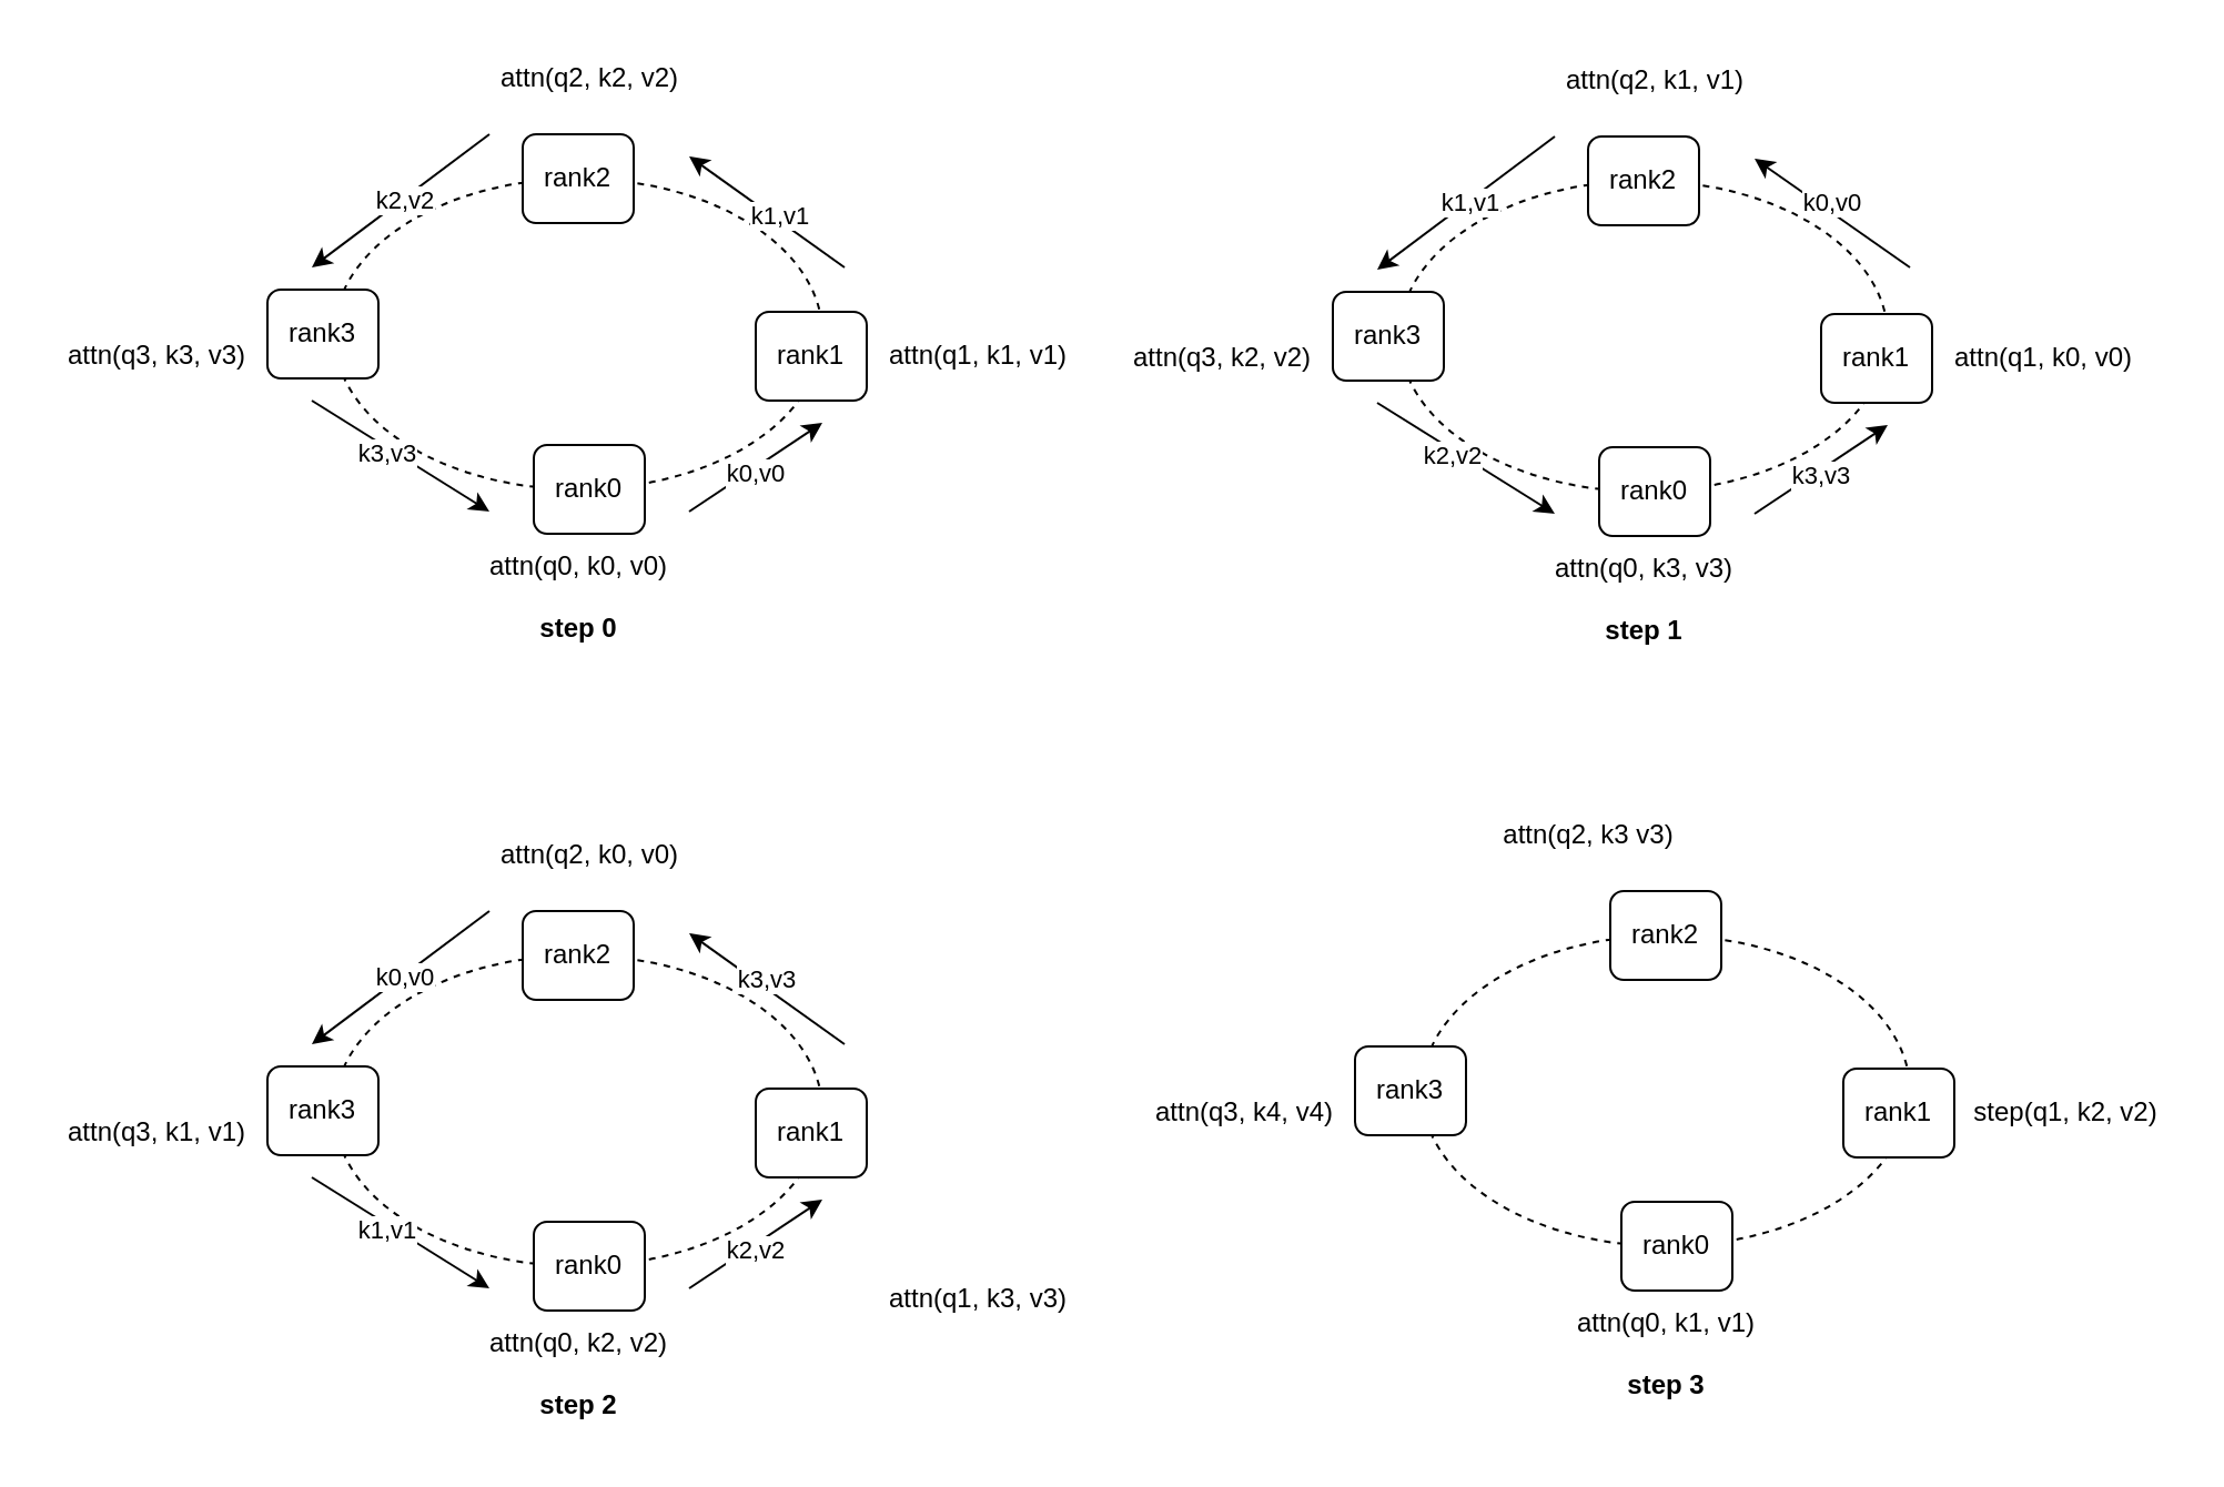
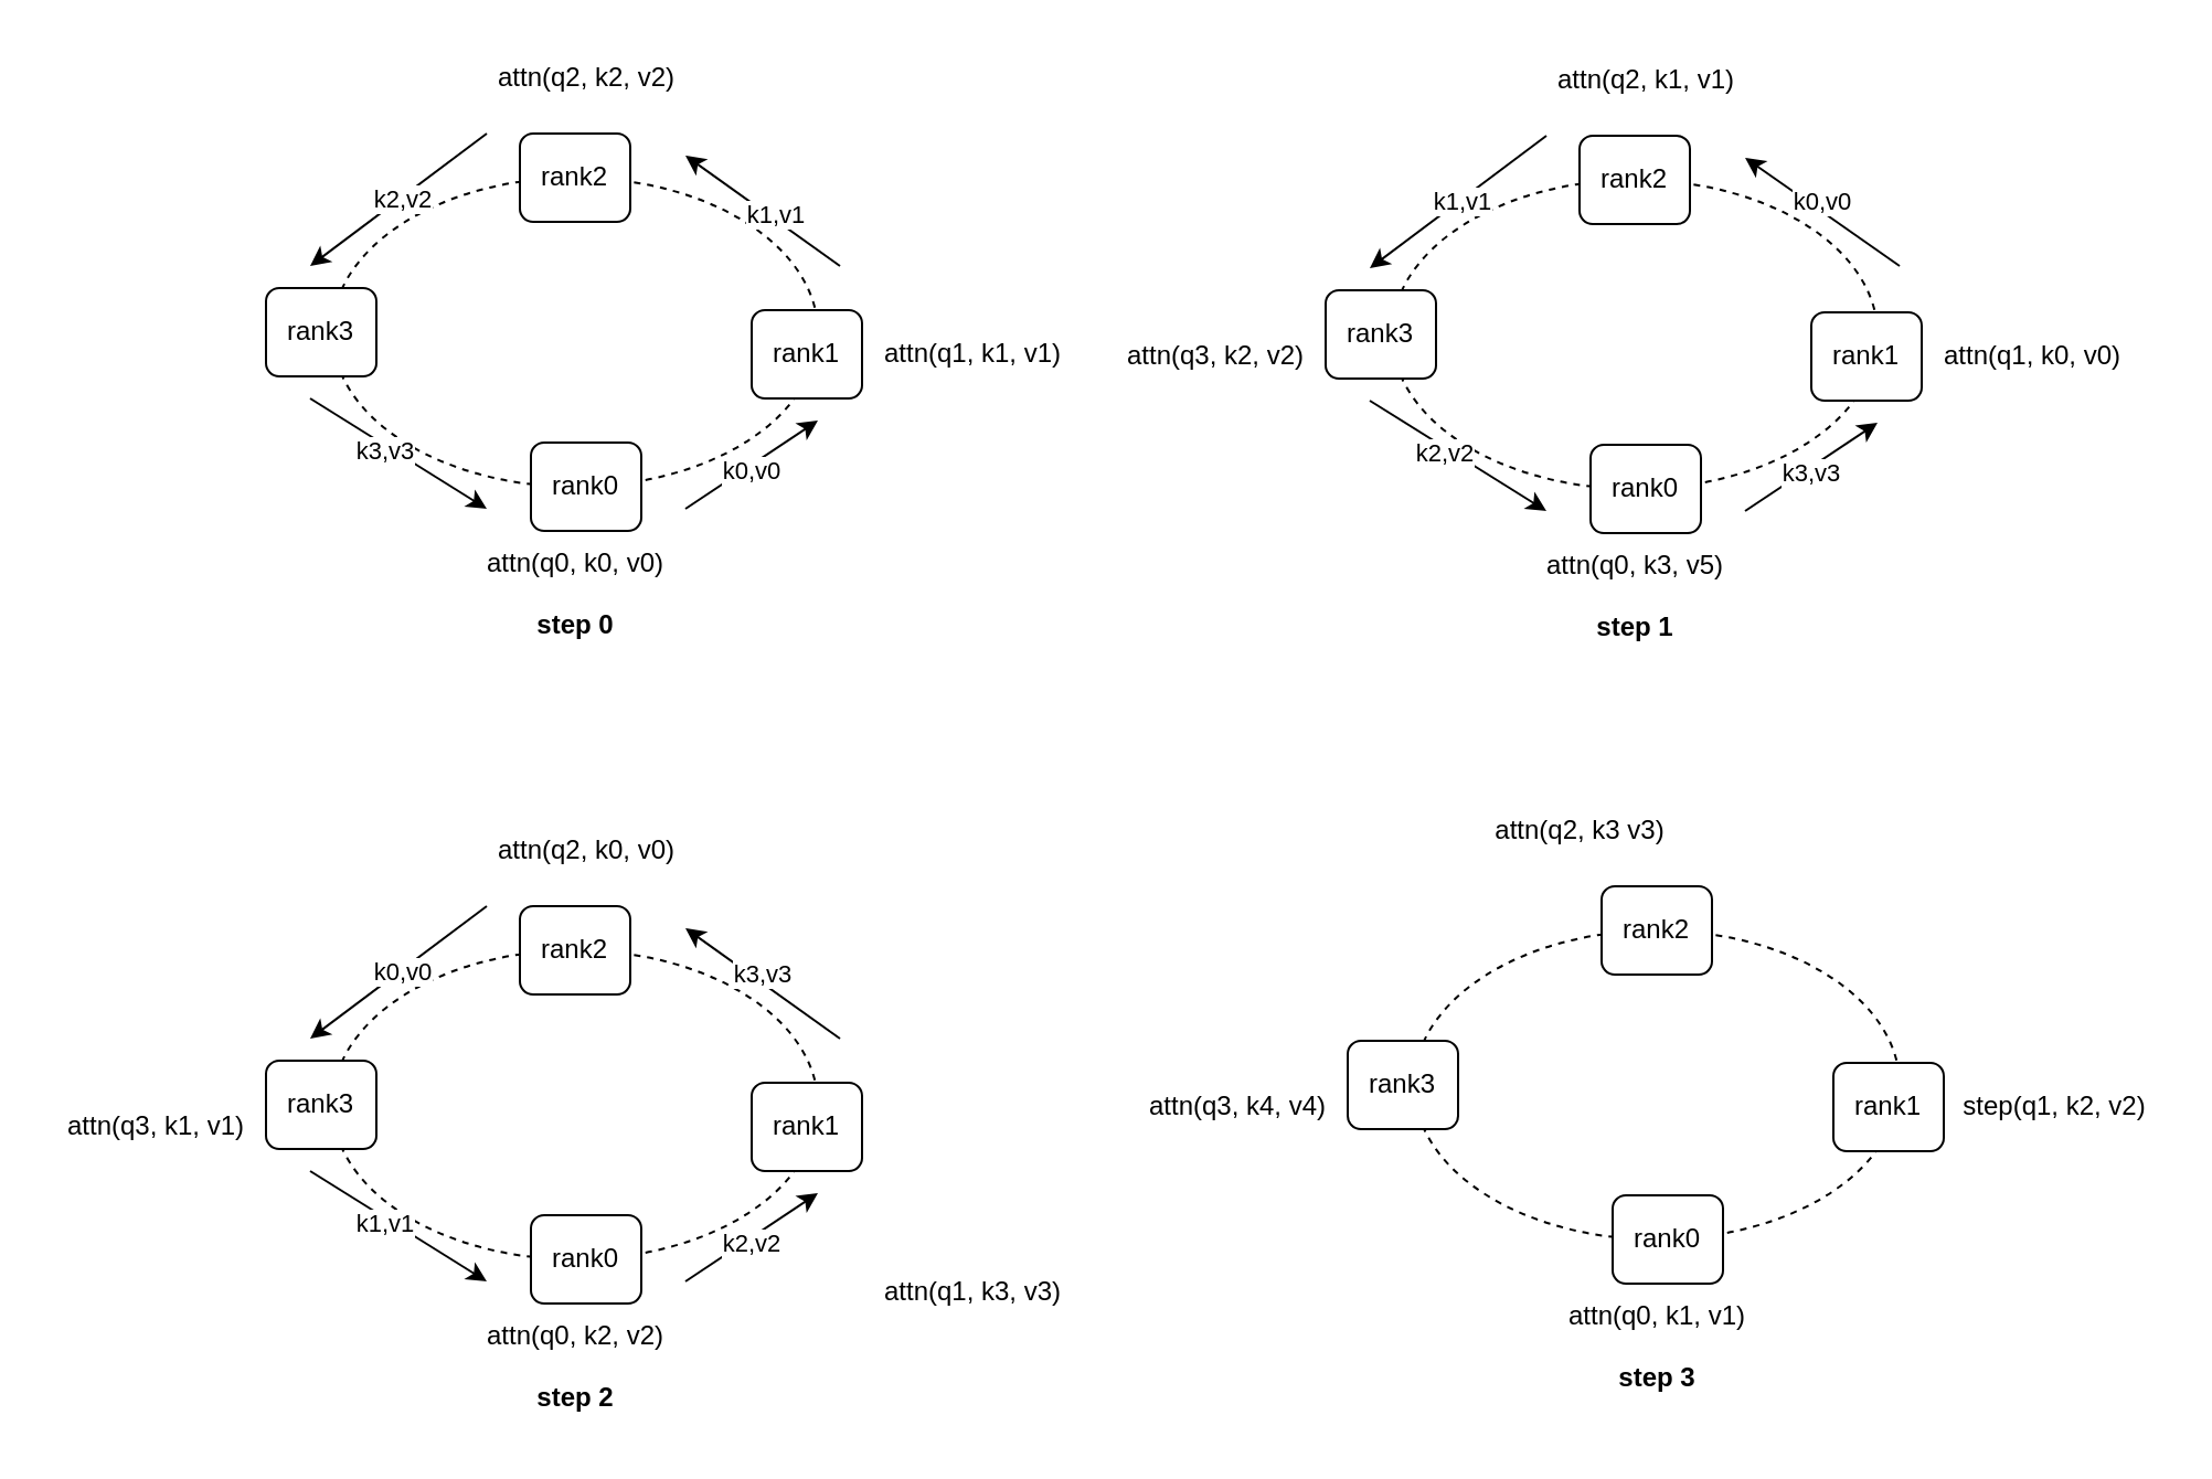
  <mxCell id="0" />
  <mxCell id="1" parent="0" />
  <mxCell id="2" value="" style="ellipse;whiteSpace=wrap;html=1;fillColor=none;dashed=1;" vertex="1" parent="1"><mxGeometry x="150" y="80" width="220" height="140" as="geometry" /></mxCell>
  <mxCell id="3" value="rank0" style="rounded=1;whiteSpace=wrap;html=1;" vertex="1" parent="1"><mxGeometry x="240" y="200" width="50" height="40" as="geometry" /></mxCell>
  <mxCell id="4" value="rank1" style="rounded=1;whiteSpace=wrap;html=1;" vertex="1" parent="1"><mxGeometry x="340" y="140" width="50" height="40" as="geometry" /></mxCell>
  <mxCell id="5" value="rank2" style="rounded=1;whiteSpace=wrap;html=1;" vertex="1" parent="1"><mxGeometry x="235" y="60" width="50" height="40" as="geometry" /></mxCell>
  <mxCell id="6" value="rank3" style="rounded=1;whiteSpace=wrap;html=1;" vertex="1" parent="1"><mxGeometry x="120" y="130" width="50" height="40" as="geometry" /></mxCell>
  <mxCell id="7" value="" style="endArrow=classic;html=1;rounded=0;" edge="1" parent="1"><mxGeometry width="50" height="50" relative="1" as="geometry"><mxPoint x="310" y="230" as="sourcePoint" /><mxPoint x="370" y="190" as="targetPoint" /></mxGeometry></mxCell>
  <mxCell id="8" value="k0,v0" style="edgeLabel;html=1;align=center;verticalAlign=middle;resizable=0;points=[];" vertex="1" connectable="0" parent="7"><mxGeometry x="-0.063" y="-2" relative="1" as="geometry"><mxPoint as="offset" /></mxGeometry></mxCell>
  <mxCell id="9" value="" style="endArrow=classic;html=1;rounded=0;" edge="1" parent="1"><mxGeometry width="50" height="50" relative="1" as="geometry"><mxPoint x="380" y="120" as="sourcePoint" /><mxPoint x="310" y="70" as="targetPoint" /></mxGeometry></mxCell>
  <mxCell id="10" value="k1,v1" style="edgeLabel;html=1;align=center;verticalAlign=middle;resizable=0;points=[];" vertex="1" connectable="0" parent="9"><mxGeometry x="-0.136" y="-1" relative="1" as="geometry"><mxPoint y="-1" as="offset" /></mxGeometry></mxCell>
  <mxCell id="11" value="" style="endArrow=classic;html=1;rounded=0;" edge="1" parent="1"><mxGeometry width="50" height="50" relative="1" as="geometry"><mxPoint x="220" y="60" as="sourcePoint" /><mxPoint x="140" y="120" as="targetPoint" /></mxGeometry></mxCell>
  <mxCell id="12" value="k2,v2" style="edgeLabel;html=1;align=center;verticalAlign=middle;resizable=0;points=[];" vertex="1" connectable="0" parent="11"><mxGeometry x="-0.016" y="1" relative="1" as="geometry"><mxPoint y="-1" as="offset" /></mxGeometry></mxCell>
  <mxCell id="13" value="" style="endArrow=classic;html=1;rounded=0;" edge="1" parent="1"><mxGeometry width="50" height="50" relative="1" as="geometry"><mxPoint x="140" y="180" as="sourcePoint" /><mxPoint x="220" y="230" as="targetPoint" /></mxGeometry></mxCell>
  <mxCell id="14" value="k3,v3" style="edgeLabel;html=1;align=center;verticalAlign=middle;resizable=0;points=[];" vertex="1" connectable="0" parent="13"><mxGeometry x="-0.127" y="-2" relative="1" as="geometry"><mxPoint as="offset" /></mxGeometry></mxCell>
  <mxCell id="15" value="attn(q0, k0, v0)" style="text;html=1;align=center;verticalAlign=middle;resizable=0;points=[];autosize=1;strokeColor=none;fillColor=none;" vertex="1" parent="1"><mxGeometry x="210" y="240" width="100" height="30" as="geometry" /></mxCell>
  <mxCell id="16" value="attn(q1, k1, v1)" style="text;html=1;align=center;verticalAlign=middle;resizable=0;points=[];autosize=1;strokeColor=none;fillColor=none;" vertex="1" parent="1"><mxGeometry x="390" y="145" width="100" height="30" as="geometry" /></mxCell>
  <mxCell id="17" value="attn(q2, k2, v2)" style="text;html=1;align=center;verticalAlign=middle;resizable=0;points=[];autosize=1;strokeColor=none;fillColor=none;" vertex="1" parent="1"><mxGeometry x="215" y="20" width="100" height="30" as="geometry" /></mxCell>
- <mxCell id="18" value="attn(q3, k3, v3)" style="text;html=1;align=center;verticalAlign=middle;resizable=0;points=[];autosize=1;strokeColor=none;fillColor=none;" vertex="1" parent="1"><mxGeometry x="20" y="145" width="100" height="30" as="geometry" /></mxCell>
  <mxCell id="19" value="&lt;b&gt;step 0&lt;/b&gt;" style="text;html=1;align=center;verticalAlign=middle;resizable=0;points=[];autosize=1;strokeColor=none;fillColor=none;" vertex="1" parent="1"><mxGeometry x="230" y="268" width="60" height="30" as="geometry" /></mxCell>
  <mxCell id="20" value="" style="ellipse;whiteSpace=wrap;html=1;fillColor=none;dashed=1;" vertex="1" parent="1"><mxGeometry x="630" y="81" width="220" height="140" as="geometry" /></mxCell>
  <mxCell id="21" value="rank0" style="rounded=1;whiteSpace=wrap;html=1;" vertex="1" parent="1"><mxGeometry x="720" y="201" width="50" height="40" as="geometry" /></mxCell>
  <mxCell id="22" value="rank1" style="rounded=1;whiteSpace=wrap;html=1;" vertex="1" parent="1"><mxGeometry x="820" y="141" width="50" height="40" as="geometry" /></mxCell>
  <mxCell id="23" value="rank2" style="rounded=1;whiteSpace=wrap;html=1;" vertex="1" parent="1"><mxGeometry x="715" y="61" width="50" height="40" as="geometry" /></mxCell>
  <mxCell id="24" value="rank3" style="rounded=1;whiteSpace=wrap;html=1;" vertex="1" parent="1"><mxGeometry x="600" y="131" width="50" height="40" as="geometry" /></mxCell>
  <mxCell id="25" value="" style="endArrow=classic;html=1;rounded=0;" edge="1" parent="1"><mxGeometry width="50" height="50" relative="1" as="geometry"><mxPoint x="790" y="231" as="sourcePoint" /><mxPoint x="850" y="191" as="targetPoint" /></mxGeometry></mxCell>
  <mxCell id="26" value="k3,v3" style="edgeLabel;html=1;align=center;verticalAlign=middle;resizable=0;points=[];" vertex="1" connectable="0" parent="25"><mxGeometry x="-0.063" y="-2" relative="1" as="geometry"><mxPoint as="offset" /></mxGeometry></mxCell>
  <mxCell id="27" value="" style="endArrow=classic;html=1;rounded=0;" edge="1" parent="1"><mxGeometry width="50" height="50" relative="1" as="geometry"><mxPoint x="860" y="120" as="sourcePoint" /><mxPoint x="790" y="71" as="targetPoint" /></mxGeometry></mxCell>
  <mxCell id="28" value="k0,v0" style="edgeLabel;html=1;align=center;verticalAlign=middle;resizable=0;points=[];" vertex="1" connectable="0" parent="27"><mxGeometry x="0.067" y="-4" relative="1" as="geometry"><mxPoint as="offset" /></mxGeometry></mxCell>
  <mxCell id="29" value="" style="endArrow=classic;html=1;rounded=0;" edge="1" parent="1"><mxGeometry width="50" height="50" relative="1" as="geometry"><mxPoint x="700" y="61" as="sourcePoint" /><mxPoint x="620" y="121" as="targetPoint" /></mxGeometry></mxCell>
  <mxCell id="30" value="k1,v1" style="edgeLabel;html=1;align=center;verticalAlign=middle;resizable=0;points=[];" vertex="1" connectable="0" parent="29"><mxGeometry x="-0.016" y="1" relative="1" as="geometry"><mxPoint y="-1" as="offset" /></mxGeometry></mxCell>
  <mxCell id="31" value="" style="endArrow=classic;html=1;rounded=0;" edge="1" parent="1"><mxGeometry width="50" height="50" relative="1" as="geometry"><mxPoint x="620" y="181" as="sourcePoint" /><mxPoint x="700" y="231" as="targetPoint" /></mxGeometry></mxCell>
  <mxCell id="32" value="k2,v2" style="edgeLabel;html=1;align=center;verticalAlign=middle;resizable=0;points=[];" vertex="1" connectable="0" parent="31"><mxGeometry x="-0.127" y="-2" relative="1" as="geometry"><mxPoint as="offset" /></mxGeometry></mxCell>
- <mxCell id="33" value="attn(q0, k3, v3)" style="text;html=1;align=center;verticalAlign=middle;resizable=0;points=[];autosize=1;strokeColor=none;fillColor=none;" vertex="1" parent="1"><mxGeometry x="690" y="241" width="100" height="30" as="geometry" /></mxCell>
+ <mxCell id="33" value="attn(q0, k3, v5)" style="text;html=1;align=center;verticalAlign=middle;resizable=0;points=[];autosize=1;strokeColor=none;fillColor=none;" vertex="1" parent="1"><mxGeometry x="690" y="241" width="100" height="30" as="geometry" /></mxCell>
  <mxCell id="34" value="attn(q1, k0, v0)" style="text;html=1;align=center;verticalAlign=middle;resizable=0;points=[];autosize=1;strokeColor=none;fillColor=none;" vertex="1" parent="1"><mxGeometry x="870" y="146" width="100" height="30" as="geometry" /></mxCell>
  <mxCell id="35" value="attn(q2, k1, v1)" style="text;html=1;align=center;verticalAlign=middle;resizable=0;points=[];autosize=1;strokeColor=none;fillColor=none;" vertex="1" parent="1"><mxGeometry x="695" y="21" width="100" height="30" as="geometry" /></mxCell>
  <mxCell id="36" value="attn(q3, k2, v2)" style="text;html=1;align=center;verticalAlign=middle;resizable=0;points=[];autosize=1;strokeColor=none;fillColor=none;" vertex="1" parent="1"><mxGeometry x="500" y="146" width="100" height="30" as="geometry" /></mxCell>
  <mxCell id="37" value="&lt;b&gt;step 1&lt;/b&gt;" style="text;html=1;align=center;verticalAlign=middle;resizable=0;points=[];autosize=1;strokeColor=none;fillColor=none;" vertex="1" parent="1"><mxGeometry x="710" y="269" width="60" height="30" as="geometry" /></mxCell>
  <mxCell id="38" value="" style="ellipse;whiteSpace=wrap;html=1;fillColor=none;dashed=1;" vertex="1" parent="1"><mxGeometry x="150" y="430" width="220" height="140" as="geometry" /></mxCell>
  <mxCell id="39" value="rank0" style="rounded=1;whiteSpace=wrap;html=1;" vertex="1" parent="1"><mxGeometry x="240" y="550" width="50" height="40" as="geometry" /></mxCell>
  <mxCell id="40" value="rank1" style="rounded=1;whiteSpace=wrap;html=1;" vertex="1" parent="1"><mxGeometry x="340" y="490" width="50" height="40" as="geometry" /></mxCell>
  <mxCell id="41" value="rank2" style="rounded=1;whiteSpace=wrap;html=1;" vertex="1" parent="1"><mxGeometry x="235" y="410" width="50" height="40" as="geometry" /></mxCell>
  <mxCell id="42" value="rank3" style="rounded=1;whiteSpace=wrap;html=1;" vertex="1" parent="1"><mxGeometry x="120" y="480" width="50" height="40" as="geometry" /></mxCell>
  <mxCell id="43" value="" style="endArrow=classic;html=1;rounded=0;" edge="1" parent="1"><mxGeometry width="50" height="50" relative="1" as="geometry"><mxPoint x="310" y="580" as="sourcePoint" /><mxPoint x="370" y="540" as="targetPoint" /></mxGeometry></mxCell>
  <mxCell id="44" value="k2,v2" style="edgeLabel;html=1;align=center;verticalAlign=middle;resizable=0;points=[];" vertex="1" connectable="0" parent="43"><mxGeometry x="-0.063" y="-2" relative="1" as="geometry"><mxPoint as="offset" /></mxGeometry></mxCell>
  <mxCell id="45" value="" style="endArrow=classic;html=1;rounded=0;" edge="1" parent="1"><mxGeometry width="50" height="50" relative="1" as="geometry"><mxPoint x="380" y="470" as="sourcePoint" /><mxPoint x="310" y="420" as="targetPoint" /></mxGeometry></mxCell>
  <mxCell id="46" value="k3,v3" style="edgeLabel;html=1;align=center;verticalAlign=middle;resizable=0;points=[];" vertex="1" connectable="0" parent="45"><mxGeometry x="0.067" y="-4" relative="1" as="geometry"><mxPoint as="offset" /></mxGeometry></mxCell>
  <mxCell id="47" value="" style="endArrow=classic;html=1;rounded=0;" edge="1" parent="1"><mxGeometry width="50" height="50" relative="1" as="geometry"><mxPoint x="220" y="410" as="sourcePoint" /><mxPoint x="140" y="470" as="targetPoint" /></mxGeometry></mxCell>
  <mxCell id="48" value="k0,v0" style="edgeLabel;html=1;align=center;verticalAlign=middle;resizable=0;points=[];" vertex="1" connectable="0" parent="47"><mxGeometry x="-0.016" y="1" relative="1" as="geometry"><mxPoint y="-1" as="offset" /></mxGeometry></mxCell>
  <mxCell id="49" value="" style="endArrow=classic;html=1;rounded=0;" edge="1" parent="1"><mxGeometry width="50" height="50" relative="1" as="geometry"><mxPoint x="140" y="530" as="sourcePoint" /><mxPoint x="220" y="580" as="targetPoint" /></mxGeometry></mxCell>
  <mxCell id="50" value="k1,v1" style="edgeLabel;html=1;align=center;verticalAlign=middle;resizable=0;points=[];" vertex="1" connectable="0" parent="49"><mxGeometry x="-0.127" y="-2" relative="1" as="geometry"><mxPoint as="offset" /></mxGeometry></mxCell>
  <mxCell id="51" value="attn(q0, k2, v2)" style="text;html=1;align=center;verticalAlign=middle;resizable=0;points=[];autosize=1;strokeColor=none;fillColor=none;" vertex="1" parent="1"><mxGeometry x="210" y="590" width="100" height="30" as="geometry" /></mxCell>
  <mxCell id="52" value="attn(q1, k3, v3)" style="text;html=1;align=center;verticalAlign=middle;resizable=0;points=[];autosize=1;strokeColor=none;fillColor=none;" vertex="1" parent="1"><mxGeometry x="390" y="570" width="100" height="30" as="geometry" /></mxCell>
  <mxCell id="53" value="attn(q2, k0, v0)" style="text;html=1;align=center;verticalAlign=middle;resizable=0;points=[];autosize=1;strokeColor=none;fillColor=none;" vertex="1" parent="1"><mxGeometry x="215" y="370" width="100" height="30" as="geometry" /></mxCell>
  <mxCell id="54" value="attn(q3, k1, v1)" style="text;html=1;align=center;verticalAlign=middle;resizable=0;points=[];autosize=1;strokeColor=none;fillColor=none;" vertex="1" parent="1"><mxGeometry x="20" y="495" width="100" height="30" as="geometry" /></mxCell>
  <mxCell id="55" value="&lt;b&gt;step 2&lt;/b&gt;" style="text;html=1;align=center;verticalAlign=middle;resizable=0;points=[];autosize=1;strokeColor=none;fillColor=none;" vertex="1" parent="1"><mxGeometry x="230" y="618" width="60" height="30" as="geometry" /></mxCell>
  <mxCell id="56" value="" style="ellipse;whiteSpace=wrap;html=1;fillColor=none;dashed=1;" vertex="1" parent="1"><mxGeometry x="640" y="421" width="220" height="140" as="geometry" /></mxCell>
  <mxCell id="57" value="rank0" style="rounded=1;whiteSpace=wrap;html=1;" vertex="1" parent="1"><mxGeometry x="730" y="541" width="50" height="40" as="geometry" /></mxCell>
  <mxCell id="58" value="rank1" style="rounded=1;whiteSpace=wrap;html=1;" vertex="1" parent="1"><mxGeometry x="830" y="481" width="50" height="40" as="geometry" /></mxCell>
  <mxCell id="59" value="rank2" style="rounded=1;whiteSpace=wrap;html=1;" vertex="1" parent="1"><mxGeometry x="725" y="401" width="50" height="40" as="geometry" /></mxCell>
  <mxCell id="60" value="rank3" style="rounded=1;whiteSpace=wrap;html=1;" vertex="1" parent="1"><mxGeometry x="610" y="471" width="50" height="40" as="geometry" /></mxCell>
  <mxCell id="61" value="attn(q0, k1, v1)" style="text;html=1;align=center;verticalAlign=middle;resizable=0;points=[];autosize=1;strokeColor=none;fillColor=none;" vertex="1" parent="1"><mxGeometry x="700" y="581" width="100" height="30" as="geometry" /></mxCell>
  <mxCell id="62" value="step(q1, k2, v2)" style="text;html=1;align=center;verticalAlign=middle;resizable=0;points=[];autosize=1;strokeColor=none;fillColor=none;" vertex="1" parent="1"><mxGeometry x="880" y="486" width="100" height="30" as="geometry" /></mxCell>
  <mxCell id="63" value="attn(q2, k3 v3)" style="text;html=1;align=center;verticalAlign=middle;resizable=0;points=[];autosize=1;strokeColor=none;fillColor=none;" vertex="1" parent="1"><mxGeometry x="665" y="361" width="100" height="30" as="geometry" /></mxCell>
  <mxCell id="64" value="attn(q3, k4, v4)" style="text;html=1;align=center;verticalAlign=middle;resizable=0;points=[];autosize=1;strokeColor=none;fillColor=none;" vertex="1" parent="1"><mxGeometry x="510" y="486" width="100" height="30" as="geometry" /></mxCell>
  <mxCell id="65" value="&lt;b&gt;step 3&lt;/b&gt;" style="text;html=1;align=center;verticalAlign=middle;resizable=0;points=[];autosize=1;strokeColor=none;fillColor=none;" vertex="1" parent="1"><mxGeometry x="720" y="609" width="60" height="30" as="geometry" /></mxCell>
